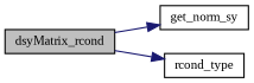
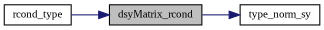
  digraph {
    fontname="Liberation Serif"
    rankdir=LR
    node [color=black fillcolor=white fontname="Liberation Serif" fontsize=10 shape=record style=filled]
    edge [color=midnightblue fontname="Liberation Serif" fontsize=10 labelfontname="FreeSans.ttf" labelfontsize=10 style=solid]
    n1 [fillcolor=grey75 fontcolor=black height=0.2 label=dsyMatrix_rcond width=0.4]
-   n2 [height=0.2 label=get_norm_sy width=0.4]
+   n2 [height=0.2 label=type_norm_sy width=0.4]
    n3 [height=0.2 label=rcond_type width=0.4]
    n1 -> n2
-   n1 -> n3
+   n3 -> n1
  }
